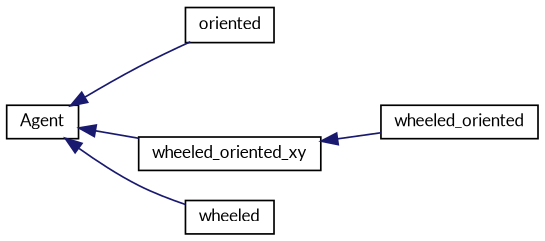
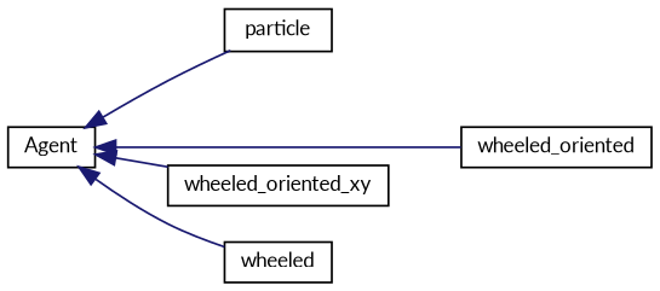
  digraph {
    fontname=Lato
    rankdir=LR
    node [color=black fillcolor=white fontname=Lato fontsize=10 shape=record style=filled]
    edge [color=midnightblue dir=back fontname=Lato fontsize=10 labelfontname=Helvetica labelfontsize=10 style=solid]
    n1 [height=0.2 label=Agent width=0.4]
-   n2 [height=0.2 label=oriented width=0.4]
+   n2 [height=0.2 label=particle width=0.4]
    n3 [height=0.2 label=wheeled_oriented width=0.4]
    n4 [height=0.2 label=wheeled_oriented_xy width=0.4]
    n5 [height=0.2 label=wheeled width=0.4]
    n1 -> n2
-   n4 -> n3
+   n1 -> n3
    n1 -> n4
    n1 -> n5
  }
